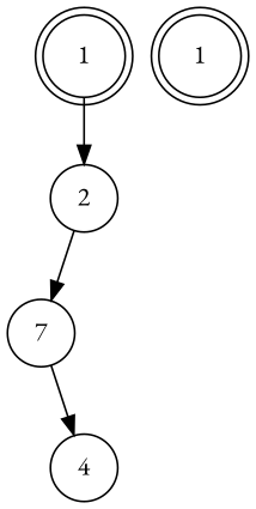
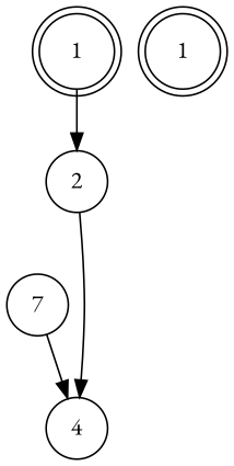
  digraph {
    fontname="EB Garamond"
    node [fontname="EB Garamond" shape=circle]
    edge [fontname="EB Garamond"]
    n1 [label=1 shape=doublecircle]
    n2 [label=2]
    n3 [label=7]
    n4 [label=4]
    n5 [label=1 shape=doublecircle]
    n1 -> n2
-   n2 -> n3
+   n2 -> n4
    n3 -> n4
  }
